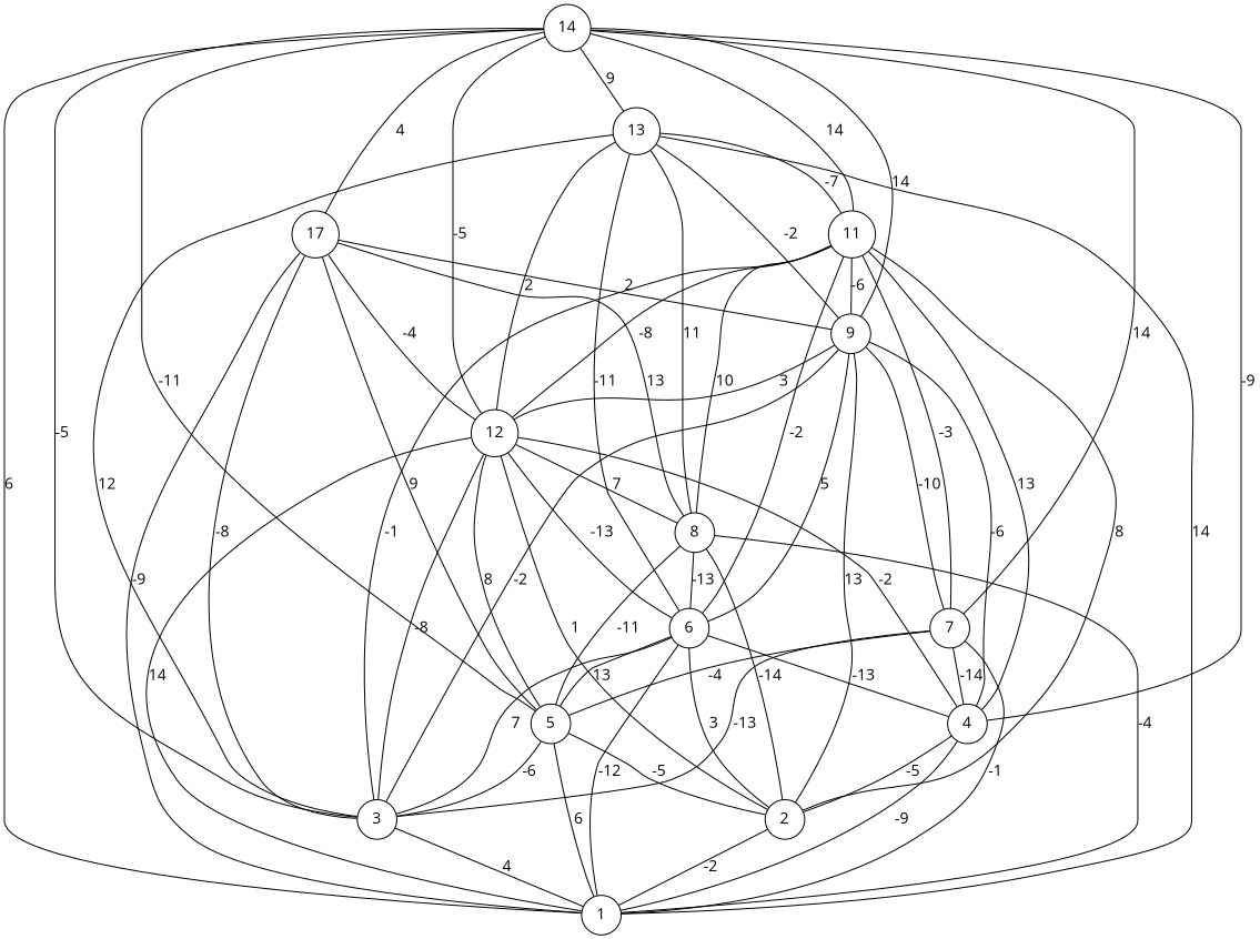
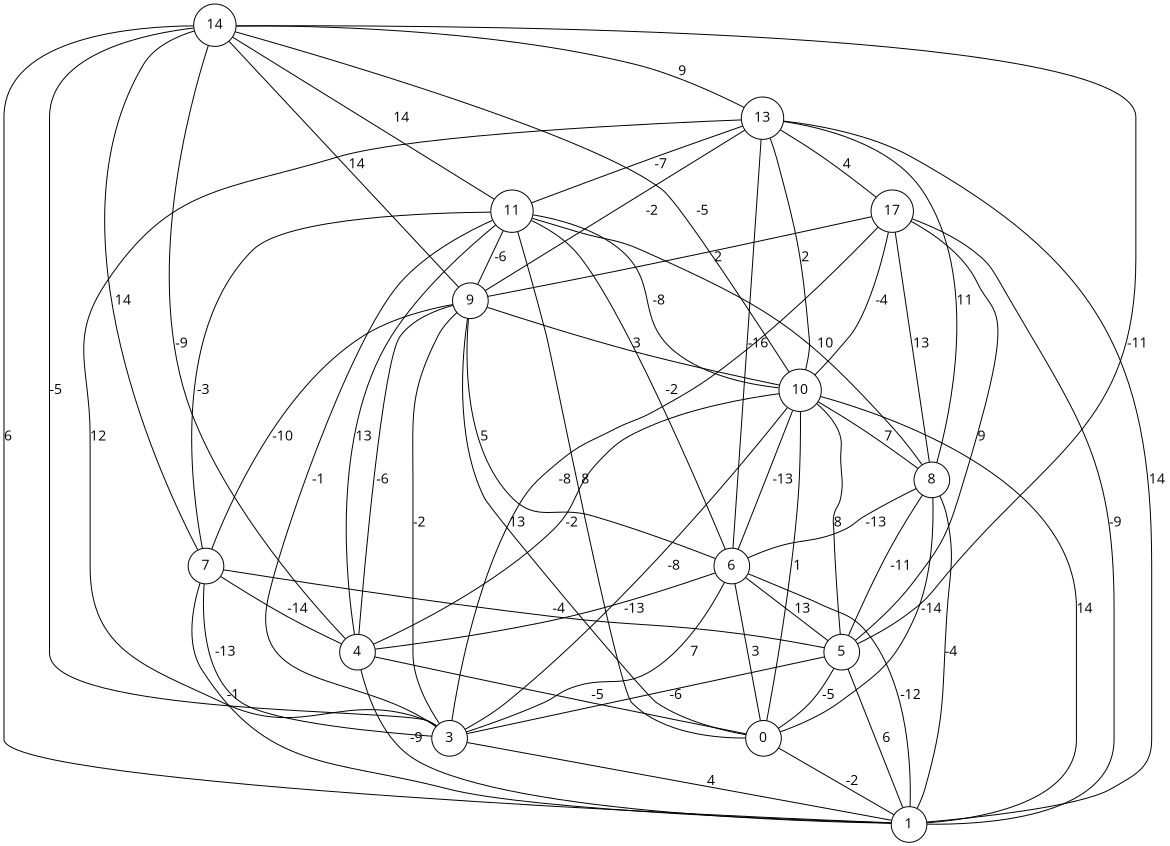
  graph {
    fontname="Open Sans"
    node [fontname="Open Sans" shape=circle]
    edge [fontname="Open Sans"]
    14
    1
    3
    4
    5
    7
    9
-   10 [label=12]
+   10
    11
    n10 [label=17]
    13
-   2
+   2 [label=0]
    6
    8
    14 -- 1 [label=6]
    14 -- 3 [label=-5]
    14 -- 4 [label=-9]
    14 -- 5 [label=-11]
    14 -- 7 [label=14]
    14 -- 9 [label=14]
    14 -- 10 [label=-5]
    14 -- 11 [label=14]
-   14 -- n10 [label=4]
+   13 -- n10 [label=4]
    14 -- 13 [label=9]
    3 -- 1 [label=4]
    4 -- 1 [label=-9]
    4 -- 2 [label=-5]
    5 -- 1 [label=6]
    5 -- 3 [label=-6]
    5 -- 2 [label=-5]
    7 -- 1 [label=-1]
    7 -- 3 [label=-13]
    7 -- 4 [label=-14]
    7 -- 5 [label=-4]
    9 -- 3 [label=-2]
    9 -- 4 [label=-6]
    9 -- 7 [label=-10]
    9 -- 10 [label=3]
    9 -- 2 [label=13]
    9 -- 6 [label=5]
    10 -- 1 [label=14]
    10 -- 3 [label=-8]
    10 -- 4 [label=-2]
    10 -- 5 [label=8]
    10 -- 2 [label=1]
    10 -- 6 [label=-13]
    10 -- 8 [label=7]
    11 -- 3 [label=-1]
    11 -- 4 [label=13]
    11 -- 7 [label=-3]
    11 -- 9 [label=-6]
    11 -- 10 [label=-8]
    11 -- 2 [label=8]
    11 -- 6 [label=-2]
    11 -- 8 [label=10]
    n10 -- 1 [label=-9]
    n10 -- 3 [label=-8]
    n10 -- 5 [label=9]
    n10 -- 9 [label=2]
    n10 -- 10 [label=-4]
    n10 -- 8 [label=13]
    13 -- 1 [label=14]
    13 -- 3 [label=12]
    13 -- 9 [label=-2]
    13 -- 10 [label=2]
    13 -- 11 [label=-7]
-   13 -- 6 [label=-11]
+   13 -- 6 [label=-16]
    13 -- 8 [label=11]
    2 -- 1 [label=-2]
    6 -- 1 [label=-12]
    6 -- 3 [label=7]
    6 -- 4 [label=-13]
    6 -- 5 [label=13]
    6 -- 2 [label=3]
    8 -- 1 [label=-4]
    8 -- 5 [label=-11]
    8 -- 2 [label=-14]
    8 -- 6 [label=-13]
  }
